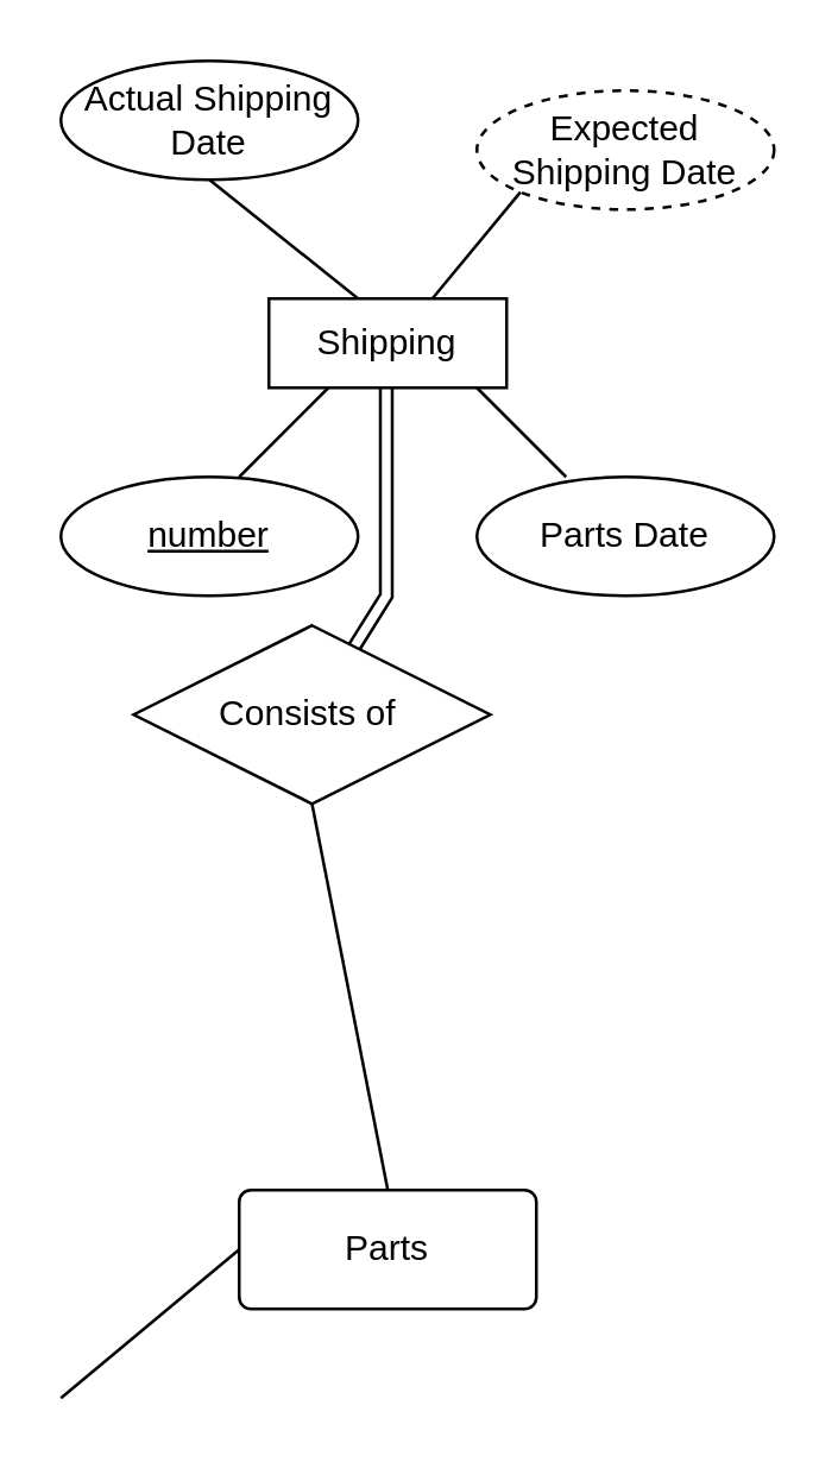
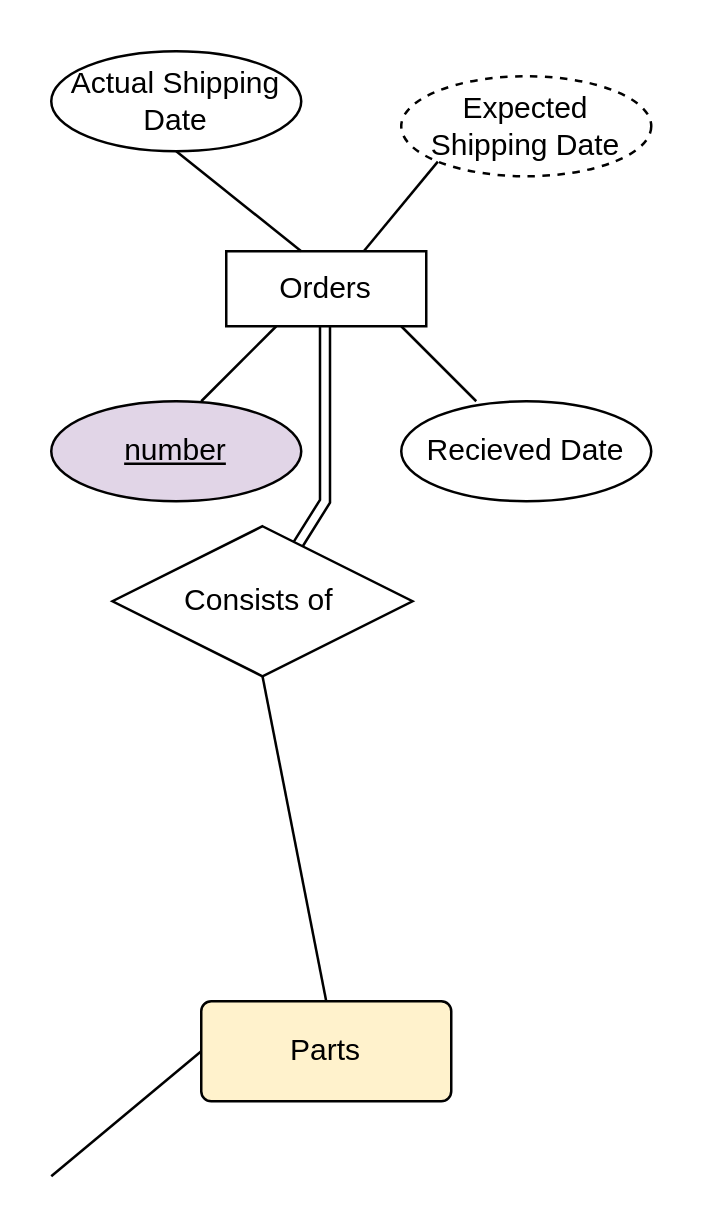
  <mxCell id="0" />
  <mxCell id="1" parent="0" />
- <mxCell id="2" value="Shipping" style="rounded=0;whiteSpace=wrap;html=1;" vertex="1" parent="1"><mxGeometry x="90" y="100" width="80" height="30" as="geometry" /></mxCell>
- <mxCell id="3" value="Parts Date" style="ellipse;whiteSpace=wrap;html=1;align=center;" vertex="1" parent="1"><mxGeometry x="160" y="160" width="100" height="40" as="geometry" /></mxCell>
+ <mxCell id="2" value="Orders" style="rounded=0;whiteSpace=wrap;html=1;" vertex="1" parent="1"><mxGeometry x="90" y="100" width="80" height="30" as="geometry" /></mxCell>
+ <mxCell id="3" value="Recieved Date" style="ellipse;whiteSpace=wrap;html=1;align=center;" vertex="1" parent="1"><mxGeometry x="160" y="160" width="100" height="40" as="geometry" /></mxCell>
  <mxCell id="4" value="Actual Shipping Date" style="ellipse;whiteSpace=wrap;html=1;align=center;" vertex="1" parent="1"><mxGeometry x="20" y="20" width="100" height="40" as="geometry" /></mxCell>
  <mxCell id="5" value="Expected Shipping Date" style="ellipse;whiteSpace=wrap;html=1;align=center;dashed=1;" vertex="1" parent="1"><mxGeometry x="160" y="30" width="100" height="40" as="geometry" /></mxCell>
- <mxCell id="6" value="number" style="ellipse;whiteSpace=wrap;html=1;align=center;fontStyle=4;" vertex="1" parent="1"><mxGeometry x="20" y="160" width="100" height="40" as="geometry" /></mxCell>
+ <mxCell id="6" value="number" style="ellipse;whiteSpace=wrap;html=1;align=center;fontStyle=4;fillColor=#e1d5e7;" vertex="1" parent="1"><mxGeometry x="20" y="160" width="100" height="40" as="geometry" /></mxCell>
  <mxCell id="7" value="" style="endArrow=none;html=1;rounded=0;entryX=0;entryY=1;entryDx=0;entryDy=0;" edge="1" parent="1" target="5"><mxGeometry width="50" height="50" relative="1" as="geometry"><mxPoint x="145" y="100" as="sourcePoint" /><mxPoint x="170" y="70" as="targetPoint" /></mxGeometry></mxCell>
  <mxCell id="8" value="" style="endArrow=none;html=1;rounded=0;" edge="1" parent="1"><mxGeometry width="50" height="50" relative="1" as="geometry"><mxPoint x="80" y="160" as="sourcePoint" /><mxPoint x="110" y="130" as="targetPoint" /></mxGeometry></mxCell>
  <mxCell id="9" value="" style="endArrow=none;html=1;rounded=0;exitX=0.5;exitY=1;exitDx=0;exitDy=0;" edge="1" parent="1" source="4"><mxGeometry width="50" height="50" relative="1" as="geometry"><mxPoint x="80" y="50" as="sourcePoint" /><mxPoint x="120" y="100" as="targetPoint" /></mxGeometry></mxCell>
  <mxCell id="10" value="" style="endArrow=none;html=1;rounded=0;" edge="1" parent="1"><mxGeometry width="50" height="50" relative="1" as="geometry"><mxPoint x="160" y="130" as="sourcePoint" /><mxPoint x="190" y="160" as="targetPoint" /><Array as="points"><mxPoint x="180" y="150" /></Array></mxGeometry></mxCell>
  <mxCell id="11" value="" style="shape=link;html=1;rounded=0;" edge="1" parent="1" target="12"><mxGeometry width="100" relative="1" as="geometry"><mxPoint x="129.5" y="130" as="sourcePoint" /><mxPoint x="129.5" y="280" as="targetPoint" /><Array as="points"><mxPoint x="129.5" y="200" /></Array></mxGeometry></mxCell>
  <mxCell id="12" value="Consists of&amp;nbsp;" style="shape=rhombus;perimeter=rhombusPerimeter;whiteSpace=wrap;html=1;align=center;" vertex="1" parent="1"><mxGeometry x="44.5" y="210" width="120" height="60" as="geometry" /></mxCell>
  <mxCell id="13" value="" style="endArrow=none;html=1;rounded=0;entryX=0.5;entryY=1;entryDx=0;entryDy=0;" edge="1" parent="1" target="12"><mxGeometry width="50" height="50" relative="1" as="geometry"><mxPoint x="130" y="400" as="sourcePoint" /><mxPoint x="140" y="330" as="targetPoint" /></mxGeometry></mxCell>
- <mxCell id="14" value="Parts" style="rounded=1;arcSize=10;whiteSpace=wrap;html=1;align=center;" vertex="1" parent="1"><mxGeometry x="80" y="400" width="100" height="40" as="geometry" /></mxCell>
+ <mxCell id="14" value="Parts" style="rounded=1;arcSize=10;whiteSpace=wrap;html=1;align=center;fillColor=#fff2cc;" vertex="1" parent="1"><mxGeometry x="80" y="400" width="100" height="40" as="geometry" /></mxCell>
  <mxCell id="15" value="" style="endArrow=none;html=1;rounded=0;" edge="1" parent="1"><mxGeometry width="50" height="50" relative="1" as="geometry"><mxPoint x="20" y="470" as="sourcePoint" /><mxPoint x="80" y="420" as="targetPoint" /><Array as="points" /></mxGeometry></mxCell>
